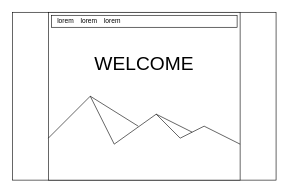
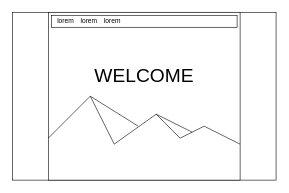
  <mxCell id="0" />
  <mxCell id="1" parent="0" />
  <mxCell id="2" value="" style="rounded=0;whiteSpace=wrap;html=1;" vertex="1" parent="1"><mxGeometry x="20" y="20" width="440" height="280" as="geometry" /></mxCell>
  <mxCell id="3" value="" style="rounded=0;whiteSpace=wrap;html=1;" vertex="1" parent="1"><mxGeometry x="80" y="20" width="320" height="280" as="geometry" /></mxCell>
  <mxCell id="4" value="" style="endArrow=none;html=1;entryX=0;entryY=0.75;entryDx=0;entryDy=0;endFill=0;rounded=0;" edge="1" parent="1" source="3" target="3"><mxGeometry width="50" height="50" relative="1" as="geometry"><mxPoint x="290" y="210" as="sourcePoint" /><mxPoint x="340" y="160" as="targetPoint" /><Array as="points"><mxPoint x="340" y="210" /><mxPoint x="300" y="230" /><mxPoint x="260" y="190" /><mxPoint x="190" y="240" /><mxPoint x="150" y="160" /></Array></mxGeometry></mxCell>
  <mxCell id="5" value="" style="endArrow=none;html=1;rounded=0;" edge="1" parent="1"><mxGeometry width="50" height="50" relative="1" as="geometry"><mxPoint x="230" y="210" as="sourcePoint" /><mxPoint x="150" y="160" as="targetPoint" /></mxGeometry></mxCell>
  <mxCell id="6" value="" style="endArrow=none;html=1;rounded=0;" edge="1" parent="1"><mxGeometry width="50" height="50" relative="1" as="geometry"><mxPoint x="320" y="220" as="sourcePoint" /><mxPoint x="260" y="190" as="targetPoint" /></mxGeometry></mxCell>
- <mxCell id="7" value="WELCOME" style="text;html=1;strokeColor=none;fillColor=none;align=center;verticalAlign=middle;whiteSpace=wrap;rounded=0;fontSize=32;" vertex="1" parent="1"><mxGeometry x="155" y="90" width="170" height="30" as="geometry" /></mxCell>
+ <mxCell id="7" value="WELCOME" style="text;html=1;strokeColor=none;fillColor=none;align=center;verticalAlign=middle;whiteSpace=wrap;rounded=0;fontSize=32;" vertex="1" parent="1"><mxGeometry x="155" y="110" width="170" height="30" as="geometry" /></mxCell>
  <mxCell id="8" value="" style="group" vertex="1" connectable="0" parent="1"><mxGeometry x="85" y="20" width="310" height="30" as="geometry" /></mxCell>
  <mxCell id="9" value="" style="rounded=0;whiteSpace=wrap;html=1;fontSize=32;" vertex="1" parent="8"><mxGeometry y="5" width="310" height="20" as="geometry" /></mxCell>
  <mxCell id="10" value="lorem" style="text;html=1;strokeColor=none;fillColor=none;align=center;verticalAlign=middle;whiteSpace=wrap;rounded=0;fontSize=11;" vertex="1" parent="8"><mxGeometry width="48.438" height="30" as="geometry" /></mxCell>
  <mxCell id="11" value="lorem" style="text;html=1;strokeColor=none;fillColor=none;align=center;verticalAlign=middle;whiteSpace=wrap;rounded=0;fontSize=11;" vertex="1" parent="8"><mxGeometry x="38.75" width="48.438" height="30" as="geometry" /></mxCell>
  <mxCell id="12" value="lorem" style="text;html=1;strokeColor=none;fillColor=none;align=center;verticalAlign=middle;whiteSpace=wrap;rounded=0;fontSize=11;" vertex="1" parent="8"><mxGeometry x="77.5" width="48.438" height="30" as="geometry" /></mxCell>
